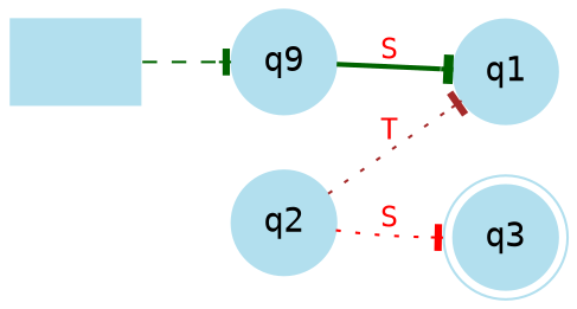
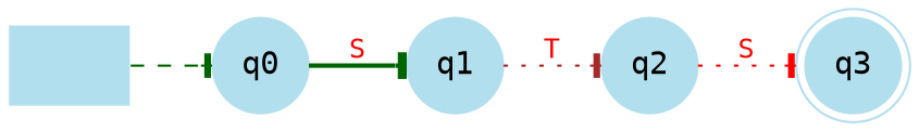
  digraph {
    fontname="DejaVu Sans Mono"
    rankdir=LR
    node [color=lightblue2 fontname="DejaVu Sans Mono" shape=circle style=filled]
    edge [arrowhead=tee color=darkgreen fontcolor=red fontname="DejaVu Sans Mono" fontsize=12 style=dotted]
    "" [shape=plaintext]
-   n2 [label=q9]
+   n2 [label=q0]
    n3 [label=q1]
    n4 [label=q3 shape=doublecircle]
    n5 [label=q2]
    "" -> n2 [style=dashed]
    n2 -> n3 [label=S style=bold]
-   n5 -> n3 [color=brown label=T]
+   n3 -> n5 [color=brown label=T]
    n5 -> n4 [color=red label=S]
  }
